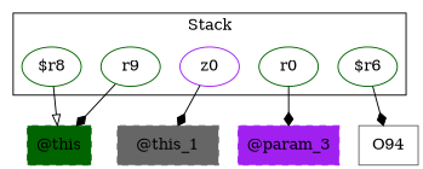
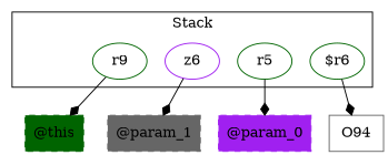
  digraph {
    rankDir=LR
    node [color=darkgreen]
    edge [arrowhead=diamond]
    n1 [label=r9]
-   z0 [color=purple]
-   "$r8"
-   r5 [label=r0]
+   z0 [color=purple label=z6]
+   r5
    "$r6"
    "@this" [shape=box style="filled,dashed"]
-   "@param_1" [color=gray40 shape=box style="filled,dashed" label="@this_1"]
-   "@param_0" [color=purple shape=box style="filled,dashed" label="@param_3"]
+   "@param_1" [color=gray40 shape=box style="filled,dashed"]
+   "@param_0" [color=purple shape=box style="filled,dashed"]
    n9 [color=gray40 label=O94 shape=box]
    subgraph cluster_1 {
      label=Stack
      n1
      z0
-     "$r8"
      r5
      "$r6"
    }
    n1 -> "@this"
    z0 -> "@param_1"
-   "$r8" -> "@this" [arrowhead=onormal]
    r5 -> "@param_0"
    "$r6" -> n9
  }
